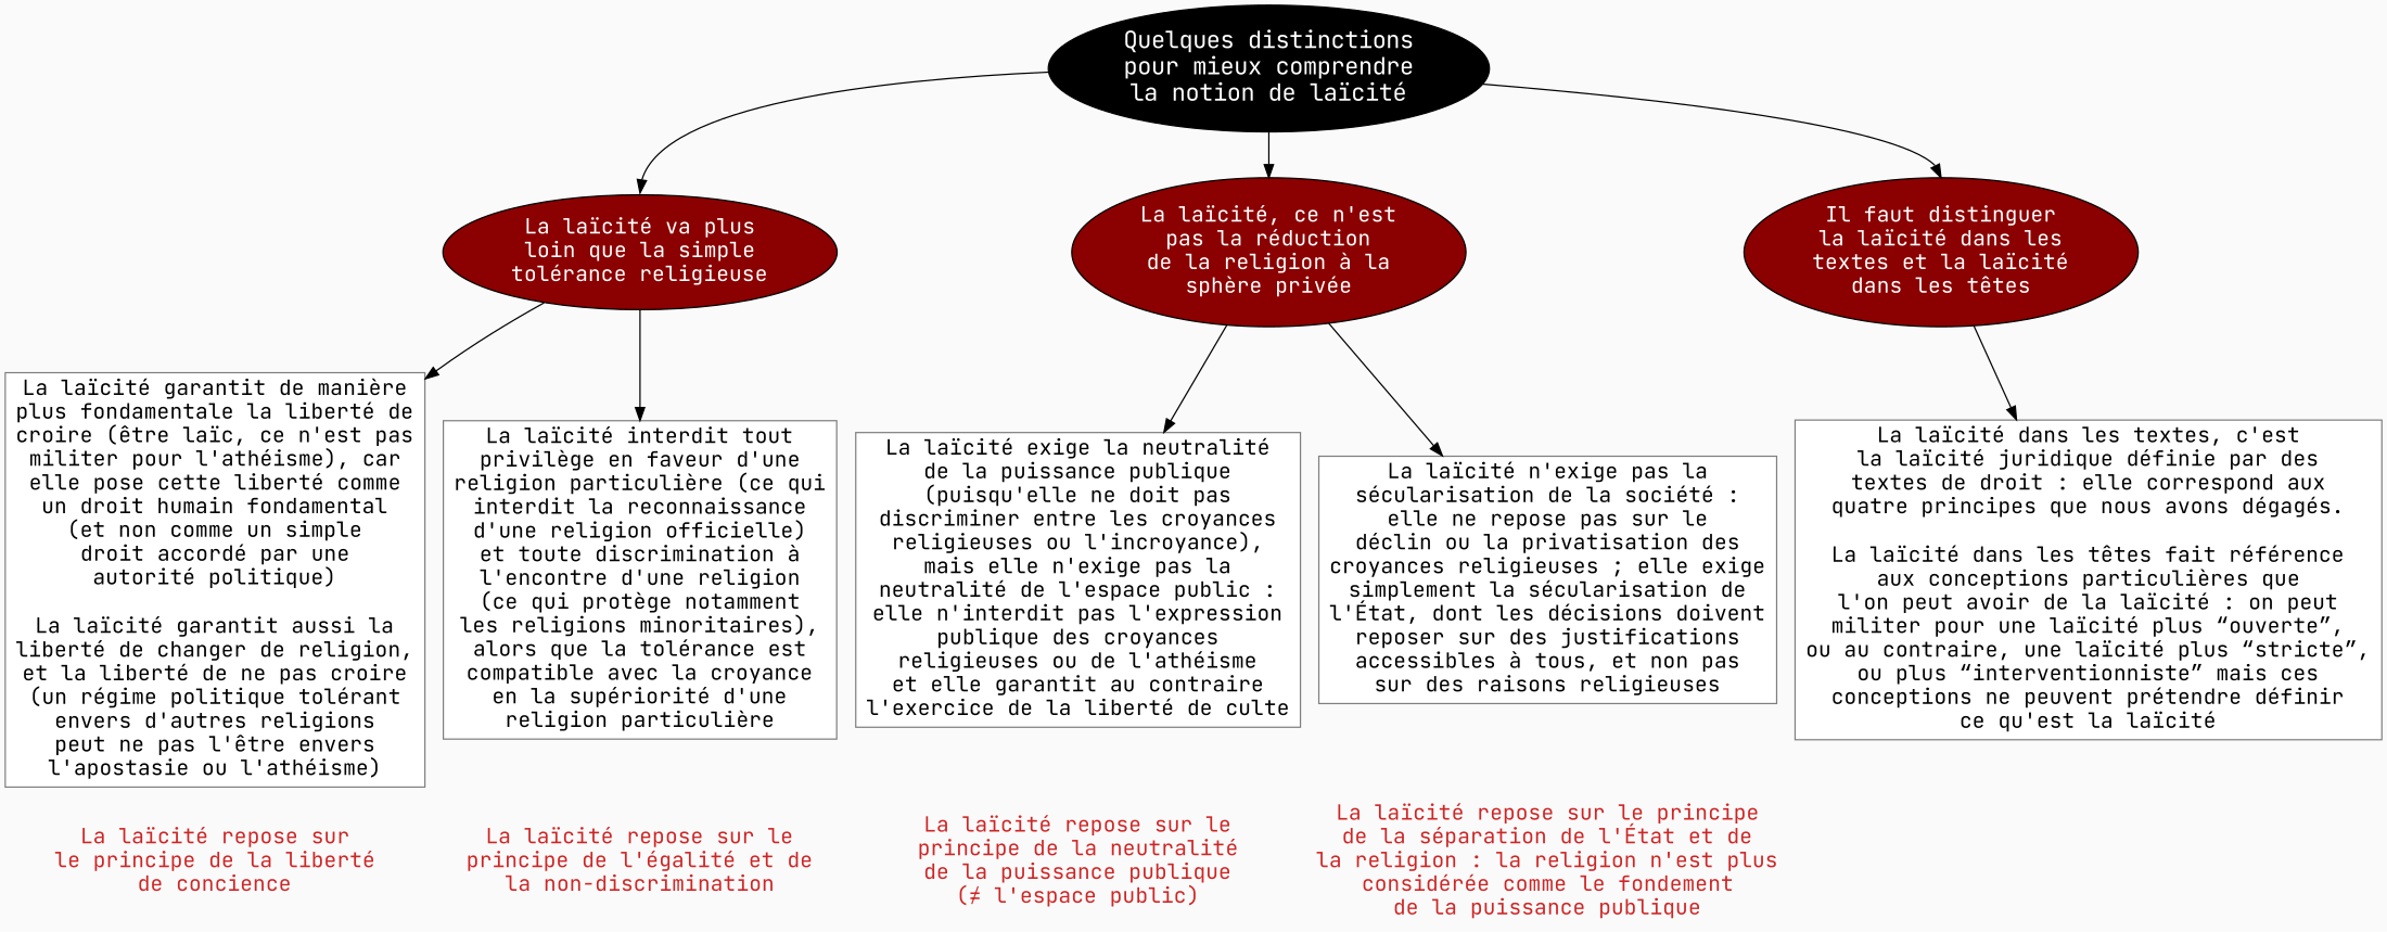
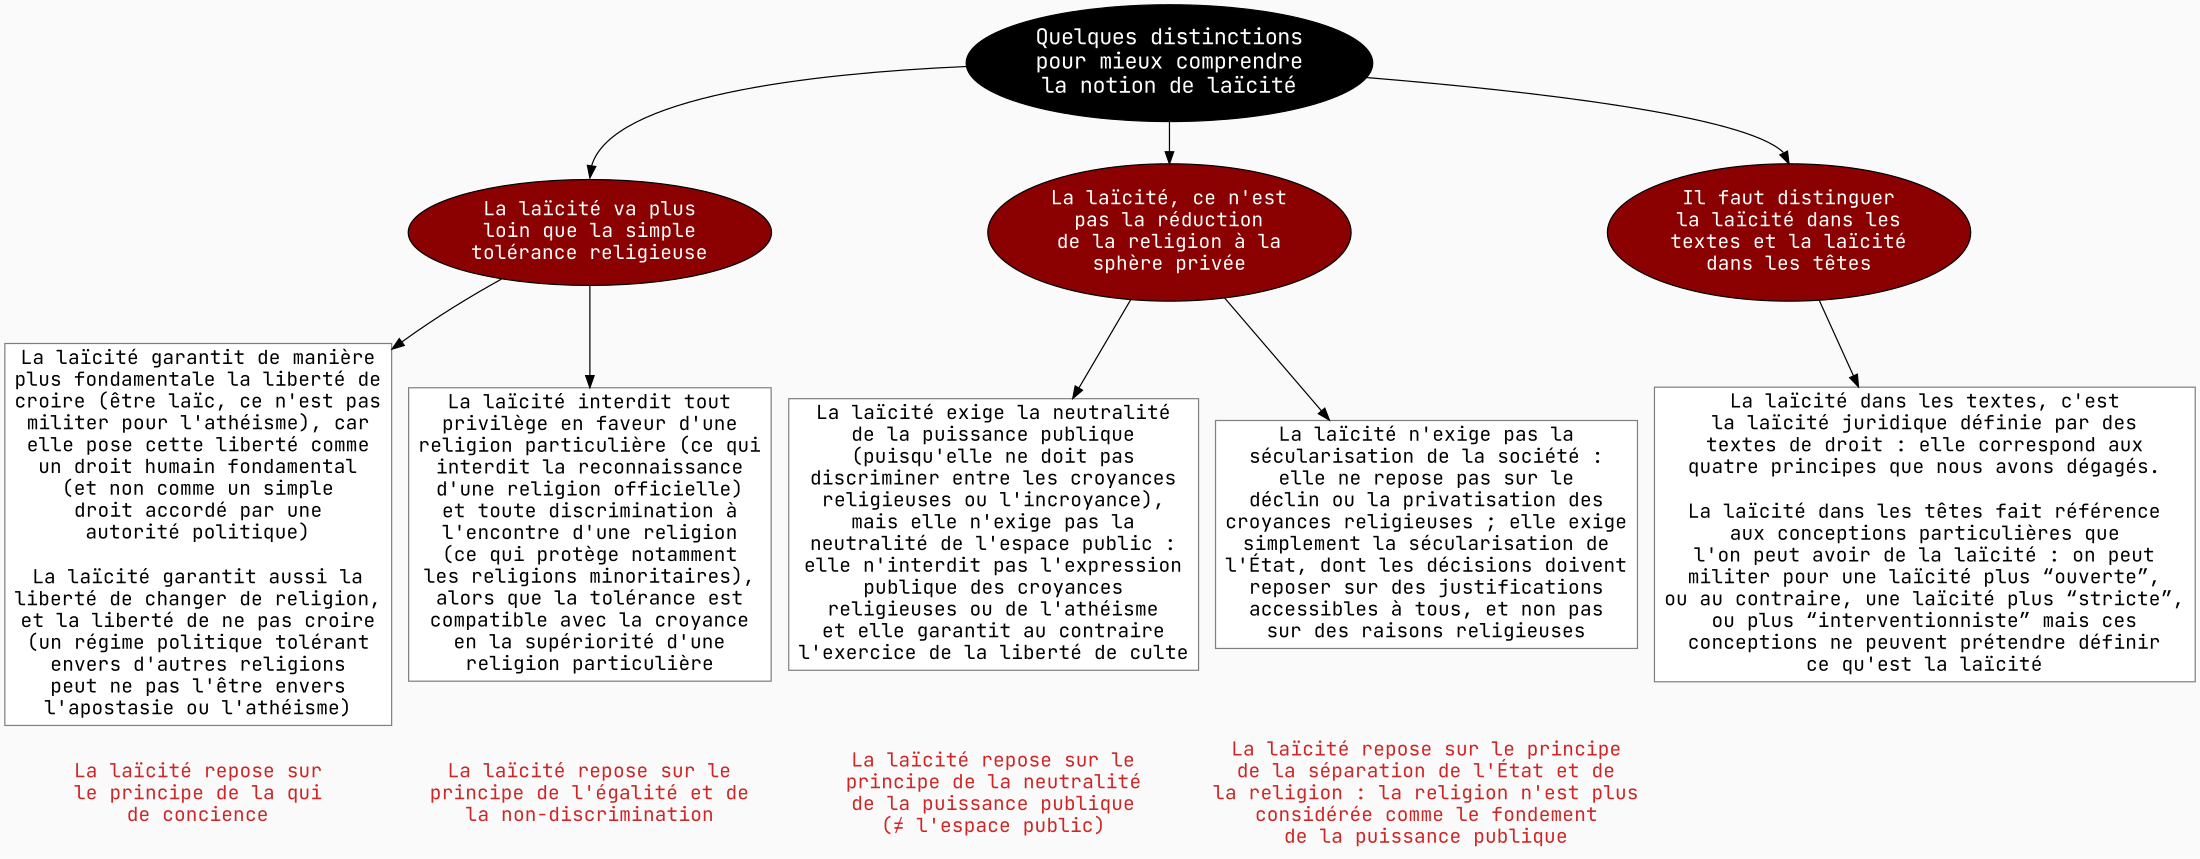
  digraph {
    bgcolor=grey98
    nodesep=0.2
    ranksep=0.1
    splines=true
    style=filled
    fontname="JetBrains Mono"
    node [fillcolor=white fontcolor=black fontsize=16 style=filled fontname="JetBrains Mono" color=grey50 shape=box]
    edge [minlen=4 fontname="JetBrains Mono"]
    n1 [fillcolor=12 fontcolor=white fontsize=18 label="Quelques distinctions\npour mieux comprendre\nla notion de laïcité" color="" shape=""]
    n2 [fillcolor=red4 fontcolor=white label="La laïcité va plus\nloin que la simple\ntolérance religieuse" color="" shape=""]
    n3 [fillcolor=red4 fontcolor=white label="La laïcité, ce n'est\npas la réduction\nde la religion à la\nsphère privée" color="" shape=""]
    n4 [fillcolor=red4 fontcolor=white label="Il faut distinguer\nla laïcité dans les\ntextes et la laïcité\ndans les têtes" color="" shape=""]
    n5 [label="La laïcité garantit de manière\nplus fondamentale la liberté de\ncroire (être laïc, ce n'est pas\nmiliter pour l'athéisme), car\nelle pose cette liberté comme\nun droit humain fondamental\n(et non comme un simple\ndroit accordé par une\nautorité politique)\n\nLa laïcité garantit aussi la\nliberté de changer de religion,\net la liberté de ne pas croire\n(un régime politique tolérant\nenvers d'autres religions\npeut ne pas l'être envers\nl'apostasie ou l'athéisme)"]
    n6 [label="La laïcité interdit tout\nprivilège en faveur d'une\nreligion particulière (ce qui\ninterdit la reconnaissance\nd'une religion officielle)\net toute discrimination à\nl'encontre d'une religion\n(ce qui protège notamment\nles religions minoritaires),\nalors que la tolérance est\ncompatible avec la croyance\nen la supériorité d'une\nreligion particulière"]
    n7 [label="La laïcité exige la neutralité\nde la puissance publique\n(puisqu'elle ne doit pas\ndiscriminer entre les croyances\nreligieuses ou l'incroyance),\nmais elle n'exige pas la\nneutralité de l'espace public :\nelle n'interdit pas l'expression\npublique des croyances\nreligieuses ou de l'athéisme\net elle garantit au contraire\nl'exercice de la liberté de culte"]
    n8 [label="La laïcité n'exige pas la\nsécularisation de la société :\nelle ne repose pas sur le\ndéclin ou la privatisation des\ncroyances religieuses ; elle exige\nsimplement la sécularisation de\nl'État, dont les décisions doivent\nreposer sur des justifications\naccessibles à tous, et non pas\nsur des raisons religieuses"]
    n9 [label="La laïcité dans les textes, c'est\nla laïcité juridique définie par des\ntextes de droit : elle correspond aux\nquatre principes que nous avons dégagés.\n\nLa laïcité dans les têtes fait référence\naux conceptions particulières que\nl'on peut avoir de la laïcité : on peut\nmiliter pour une laïcité plus “ouverte”,\nou au contraire, une laïcité plus “stricte”,\nou plus “interventionniste” mais ces\nconceptions ne peuvent prétendre définir\nce qu'est la laïcité"]
-   n10 [fillcolor=grey98 fontcolor=firebrick3 label="La laïcité repose sur\nle principe de la liberté\nde concience" shape=plaintext style="filled,rounded"]
+   n10 [fillcolor=grey98 fontcolor=firebrick3 label="La laïcité repose sur\nle principe de la qui\nde concience" shape=plaintext style="filled,rounded"]
    n11 [fillcolor=grey98 fontcolor=firebrick3 label="La laïcité repose sur le\nprincipe de l'égalité et de\nla non-discrimination" shape=plaintext style="filled,rounded"]
    n12 [fillcolor=grey98 fontcolor=firebrick3 label="La laïcité repose sur le\nprincipe de la neutralité\nde la puissance publique\n(≠ l'espace public)" shape=plaintext style="filled,rounded"]
    n13 [fillcolor=grey98 fontcolor=firebrick3 label="La laïcité repose sur le principe\nde la séparation de l'État et de\nla religion : la religion n'est plus\nconsidérée comme le fondement\nde la puissance publique" shape=plaintext style="filled,rounded"]
    n1 -> n2 [headport=n]
    n1 -> n3 [headport=n]
    n1 -> n4 [headport=n]
    n2 -> n5
    n2 -> n6
    n3 -> n7
    n3 -> n8
    n4 -> n9
    n5 -> n10 [minlen=1 style=invis]
    n6 -> n11 [minlen=1 style=invis]
    n7 -> n12 [minlen=1 style=invis]
    n8 -> n13 [minlen=1 style=invis]
  }
